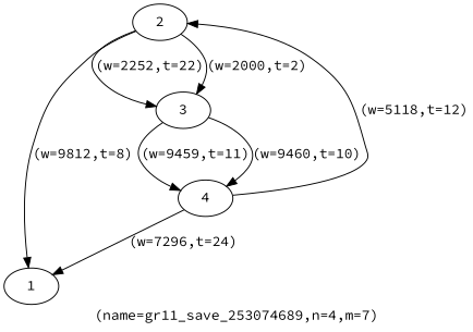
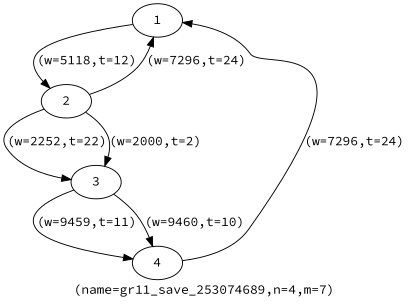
  digraph {
    fontname="Source Code Pro"
    label="(name=gr11_save_253074689,n=4,m=7)"
    node [fontname="Source Code Pro"]
    edge [fontname="Source Code Pro"]
    n1 [label=1]
    n2 [label=2]
    n3 [label=3]
    n4 [label=4]
-   n4 -> n2 [label="(w=5118,t=12)"]
-   n2 -> n1 [label="(w=9812,t=8)"]
+   n1 -> n2 [label="(w=5118,t=12)"]
+   n2 -> n1 [label="(w=7296,t=24)"]
    n2 -> n3 [label="(w=2252,t=22)"]
    n2 -> n3 [label="(w=2000,t=2)"]
    n3 -> n4 [label="(w=9459,t=11)"]
    n3 -> n4 [label="(w=9460,t=10)"]
    n4 -> n1 [label="(w=7296,t=24)"]
  }
